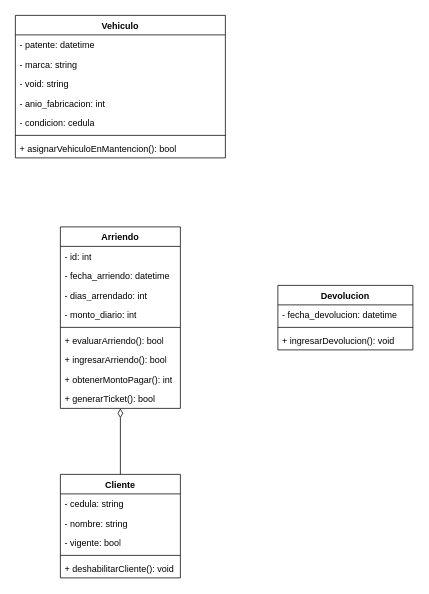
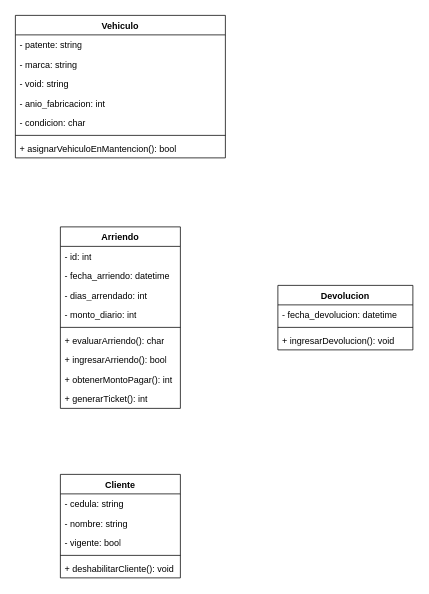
  <mxCell id="0" />
  <mxCell id="1" parent="0" />
  <mxCell id="2" value="Vehiculo" style="swimlane;fontStyle=1;align=center;verticalAlign=top;childLayout=stackLayout;horizontal=1;startSize=26;horizontalStack=0;resizeParent=1;resizeParentMax=0;resizeLast=0;collapsible=1;marginBottom=0;whiteSpace=wrap;html=1;" parent="1" vertex="1"><mxGeometry x="20" y="20" width="280" height="190" as="geometry" /></mxCell>
- <mxCell id="3" value="- patente: datetime" style="text;strokeColor=none;fillColor=none;align=left;verticalAlign=top;spacingLeft=4;spacingRight=4;overflow=hidden;rotatable=0;points=[[0,0.5],[1,0.5]];portConstraint=eastwest;whiteSpace=wrap;html=1;" parent="2" vertex="1"><mxGeometry y="26" width="280" height="26" as="geometry" /></mxCell>
+ <mxCell id="3" value="- patente: string" style="text;strokeColor=none;fillColor=none;align=left;verticalAlign=top;spacingLeft=4;spacingRight=4;overflow=hidden;rotatable=0;points=[[0,0.5],[1,0.5]];portConstraint=eastwest;whiteSpace=wrap;html=1;" parent="2" vertex="1"><mxGeometry y="26" width="280" height="26" as="geometry" /></mxCell>
  <mxCell id="4" value="- marca: string" style="text;strokeColor=none;fillColor=none;align=left;verticalAlign=top;spacingLeft=4;spacingRight=4;overflow=hidden;rotatable=0;points=[[0,0.5],[1,0.5]];portConstraint=eastwest;whiteSpace=wrap;html=1;" parent="2" vertex="1"><mxGeometry y="52" width="280" height="26" as="geometry" /></mxCell>
  <mxCell id="5" value="- void: string" style="text;strokeColor=none;fillColor=none;align=left;verticalAlign=top;spacingLeft=4;spacingRight=4;overflow=hidden;rotatable=0;points=[[0,0.5],[1,0.5]];portConstraint=eastwest;whiteSpace=wrap;html=1;" parent="2" vertex="1"><mxGeometry y="78" width="280" height="26" as="geometry" /></mxCell>
  <mxCell id="6" value="- anio_fabricacion: int" style="text;strokeColor=none;fillColor=none;align=left;verticalAlign=top;spacingLeft=4;spacingRight=4;overflow=hidden;rotatable=0;points=[[0,0.5],[1,0.5]];portConstraint=eastwest;whiteSpace=wrap;html=1;" parent="2" vertex="1"><mxGeometry y="104" width="280" height="26" as="geometry" /></mxCell>
- <mxCell id="7" value="- condicion: cedula" style="text;strokeColor=none;fillColor=none;align=left;verticalAlign=top;spacingLeft=4;spacingRight=4;overflow=hidden;rotatable=0;points=[[0,0.5],[1,0.5]];portConstraint=eastwest;whiteSpace=wrap;html=1;" parent="2" vertex="1"><mxGeometry y="130" width="280" height="26" as="geometry" /></mxCell>
+ <mxCell id="7" value="- condicion: char" style="text;strokeColor=none;fillColor=none;align=left;verticalAlign=top;spacingLeft=4;spacingRight=4;overflow=hidden;rotatable=0;points=[[0,0.5],[1,0.5]];portConstraint=eastwest;whiteSpace=wrap;html=1;" parent="2" vertex="1"><mxGeometry y="130" width="280" height="26" as="geometry" /></mxCell>
  <mxCell id="8" value="" style="line;strokeWidth=1;fillColor=none;align=left;verticalAlign=middle;spacingTop=-1;spacingLeft=3;spacingRight=3;rotatable=0;labelPosition=right;points=[];portConstraint=eastwest;strokeColor=inherit;" parent="2" vertex="1"><mxGeometry y="156" width="280" height="8" as="geometry" /></mxCell>
  <mxCell id="9" value="+ asignarVehiculoEnMantencion(): bool" style="text;strokeColor=none;fillColor=none;align=left;verticalAlign=top;spacingLeft=4;spacingRight=4;overflow=hidden;rotatable=0;points=[[0,0.5],[1,0.5]];portConstraint=eastwest;whiteSpace=wrap;html=1;" parent="2" vertex="1"><mxGeometry y="164" width="280" height="26" as="geometry" /></mxCell>
  <mxCell id="10" value="Cliente" style="swimlane;fontStyle=1;align=center;verticalAlign=top;childLayout=stackLayout;horizontal=1;startSize=26;horizontalStack=0;resizeParent=1;resizeParentMax=0;resizeLast=0;collapsible=1;marginBottom=0;whiteSpace=wrap;html=1;" parent="1" vertex="1"><mxGeometry x="80" y="632" width="160" height="138" as="geometry" /></mxCell>
  <mxCell id="11" value="- cedula: string" style="text;strokeColor=none;fillColor=none;align=left;verticalAlign=top;spacingLeft=4;spacingRight=4;overflow=hidden;rotatable=0;points=[[0,0.5],[1,0.5]];portConstraint=eastwest;whiteSpace=wrap;html=1;" parent="10" vertex="1"><mxGeometry y="26" width="160" height="26" as="geometry" /></mxCell>
  <mxCell id="12" value="- nombre: string" style="text;strokeColor=none;fillColor=none;align=left;verticalAlign=top;spacingLeft=4;spacingRight=4;overflow=hidden;rotatable=0;points=[[0,0.5],[1,0.5]];portConstraint=eastwest;whiteSpace=wrap;html=1;" parent="10" vertex="1"><mxGeometry y="52" width="160" height="26" as="geometry" /></mxCell>
  <mxCell id="13" value="- vigente: bool" style="text;strokeColor=none;fillColor=none;align=left;verticalAlign=top;spacingLeft=4;spacingRight=4;overflow=hidden;rotatable=0;points=[[0,0.5],[1,0.5]];portConstraint=eastwest;whiteSpace=wrap;html=1;" parent="10" vertex="1"><mxGeometry y="78" width="160" height="26" as="geometry" /></mxCell>
  <mxCell id="14" value="" style="line;strokeWidth=1;fillColor=none;align=left;verticalAlign=middle;spacingTop=-1;spacingLeft=3;spacingRight=3;rotatable=0;labelPosition=right;points=[];portConstraint=eastwest;strokeColor=inherit;" parent="10" vertex="1"><mxGeometry y="104" width="160" height="8" as="geometry" /></mxCell>
  <mxCell id="15" value="+ deshabilitarCliente(): void" style="text;strokeColor=none;fillColor=none;align=left;verticalAlign=top;spacingLeft=4;spacingRight=4;overflow=hidden;rotatable=0;points=[[0,0.5],[1,0.5]];portConstraint=eastwest;whiteSpace=wrap;html=1;" parent="10" vertex="1"><mxGeometry y="112" width="160" height="26" as="geometry" /></mxCell>
  <mxCell id="16" value="Arriendo" style="swimlane;fontStyle=1;align=center;verticalAlign=top;childLayout=stackLayout;horizontal=1;startSize=26;horizontalStack=0;resizeParent=1;resizeParentMax=0;resizeLast=0;collapsible=1;marginBottom=0;whiteSpace=wrap;html=1;" parent="1" vertex="1"><mxGeometry x="80" y="302" width="160" height="242" as="geometry" /></mxCell>
  <mxCell id="17" value="- id: int" style="text;strokeColor=none;fillColor=none;align=left;verticalAlign=top;spacingLeft=4;spacingRight=4;overflow=hidden;rotatable=0;points=[[0,0.5],[1,0.5]];portConstraint=eastwest;whiteSpace=wrap;html=1;" parent="16" vertex="1"><mxGeometry y="26" width="160" height="26" as="geometry" /></mxCell>
  <mxCell id="18" value="- fecha_arriendo: datetime" style="text;strokeColor=none;fillColor=none;align=left;verticalAlign=top;spacingLeft=4;spacingRight=4;overflow=hidden;rotatable=0;points=[[0,0.5],[1,0.5]];portConstraint=eastwest;whiteSpace=wrap;html=1;" parent="16" vertex="1"><mxGeometry y="52" width="160" height="26" as="geometry" /></mxCell>
  <mxCell id="19" value="- dias_arrendado: int" style="text;strokeColor=none;fillColor=none;align=left;verticalAlign=top;spacingLeft=4;spacingRight=4;overflow=hidden;rotatable=0;points=[[0,0.5],[1,0.5]];portConstraint=eastwest;whiteSpace=wrap;html=1;" parent="16" vertex="1"><mxGeometry y="78" width="160" height="26" as="geometry" /></mxCell>
  <mxCell id="20" value="- monto_diario: int" style="text;strokeColor=none;fillColor=none;align=left;verticalAlign=top;spacingLeft=4;spacingRight=4;overflow=hidden;rotatable=0;points=[[0,0.5],[1,0.5]];portConstraint=eastwest;whiteSpace=wrap;html=1;" parent="16" vertex="1"><mxGeometry y="104" width="160" height="26" as="geometry" /></mxCell>
  <mxCell id="21" value="" style="line;strokeWidth=1;fillColor=none;align=left;verticalAlign=middle;spacingTop=-1;spacingLeft=3;spacingRight=3;rotatable=0;labelPosition=right;points=[];portConstraint=eastwest;strokeColor=inherit;" parent="16" vertex="1"><mxGeometry y="130" width="160" height="8" as="geometry" /></mxCell>
- <mxCell id="22" value="+ evaluarArriendo(): bool" style="text;strokeColor=none;fillColor=none;align=left;verticalAlign=top;spacingLeft=4;spacingRight=4;overflow=hidden;rotatable=0;points=[[0,0.5],[1,0.5]];portConstraint=eastwest;whiteSpace=wrap;html=1;" parent="16" vertex="1"><mxGeometry y="138" width="160" height="26" as="geometry" /></mxCell>
+ <mxCell id="22" value="+ evaluarArriendo(): char" style="text;strokeColor=none;fillColor=none;align=left;verticalAlign=top;spacingLeft=4;spacingRight=4;overflow=hidden;rotatable=0;points=[[0,0.5],[1,0.5]];portConstraint=eastwest;whiteSpace=wrap;html=1;" parent="16" vertex="1"><mxGeometry y="138" width="160" height="26" as="geometry" /></mxCell>
  <mxCell id="23" value="+ ingresarArriendo(): bool" style="text;strokeColor=none;fillColor=none;align=left;verticalAlign=top;spacingLeft=4;spacingRight=4;overflow=hidden;rotatable=0;points=[[0,0.5],[1,0.5]];portConstraint=eastwest;whiteSpace=wrap;html=1;" parent="16" vertex="1"><mxGeometry y="164" width="160" height="26" as="geometry" /></mxCell>
  <mxCell id="24" value="+ obtenerMontoPagar(): int" style="text;strokeColor=none;fillColor=none;align=left;verticalAlign=top;spacingLeft=4;spacingRight=4;overflow=hidden;rotatable=0;points=[[0,0.5],[1,0.5]];portConstraint=eastwest;whiteSpace=wrap;html=1;" parent="16" vertex="1"><mxGeometry y="190" width="160" height="26" as="geometry" /></mxCell>
- <mxCell id="25" value="+ generarTicket(): bool" style="text;strokeColor=none;fillColor=none;align=left;verticalAlign=top;spacingLeft=4;spacingRight=4;overflow=hidden;rotatable=0;points=[[0,0.5],[1,0.5]];portConstraint=eastwest;whiteSpace=wrap;html=1;" parent="16" vertex="1"><mxGeometry y="216" width="160" height="26" as="geometry" /></mxCell>
+ <mxCell id="25" value="+ generarTicket(): int" style="text;strokeColor=none;fillColor=none;align=left;verticalAlign=top;spacingLeft=4;spacingRight=4;overflow=hidden;rotatable=0;points=[[0,0.5],[1,0.5]];portConstraint=eastwest;whiteSpace=wrap;html=1;" parent="16" vertex="1"><mxGeometry y="216" width="160" height="26" as="geometry" /></mxCell>
  <mxCell id="26" value="Devolucion" style="swimlane;fontStyle=1;align=center;verticalAlign=top;childLayout=stackLayout;horizontal=1;startSize=26;horizontalStack=0;resizeParent=1;resizeParentMax=0;resizeLast=0;collapsible=1;marginBottom=0;whiteSpace=wrap;html=1;" parent="1" vertex="1"><mxGeometry x="370" y="380" width="180" height="86" as="geometry" /></mxCell>
  <mxCell id="27" value="- fecha_devolucion: datetime" style="text;strokeColor=none;fillColor=none;align=left;verticalAlign=top;spacingLeft=4;spacingRight=4;overflow=hidden;rotatable=0;points=[[0,0.5],[1,0.5]];portConstraint=eastwest;whiteSpace=wrap;html=1;" parent="26" vertex="1"><mxGeometry y="26" width="180" height="26" as="geometry" /></mxCell>
  <mxCell id="28" value="" style="line;strokeWidth=1;fillColor=none;align=left;verticalAlign=middle;spacingTop=-1;spacingLeft=3;spacingRight=3;rotatable=0;labelPosition=right;points=[];portConstraint=eastwest;strokeColor=inherit;" vertex="1" parent="26"><mxGeometry y="52" width="180" height="8" as="geometry" /></mxCell>
  <mxCell id="29" value="+ ingresarDevolucion(): void" style="text;strokeColor=none;fillColor=none;align=left;verticalAlign=top;spacingLeft=4;spacingRight=4;overflow=hidden;rotatable=0;points=[[0,0.5],[1,0.5]];portConstraint=eastwest;whiteSpace=wrap;html=1;" vertex="1" parent="26"><mxGeometry y="60" width="180" height="26" as="geometry" /></mxCell>
- <mxCell id="30" value="" style="endArrow=diamondThin;html=1;rounded=0;exitX=0.5;exitY=0;exitDx=0;exitDy=0;endFill=0;endSize=10;" parent="1" source="10" target="16" edge="1"><mxGeometry width="50" height="50" relative="1" as="geometry"><mxPoint x="80" y="-40" as="sourcePoint" /><mxPoint x="130" y="-90" as="targetPoint" /></mxGeometry></mxCell>
